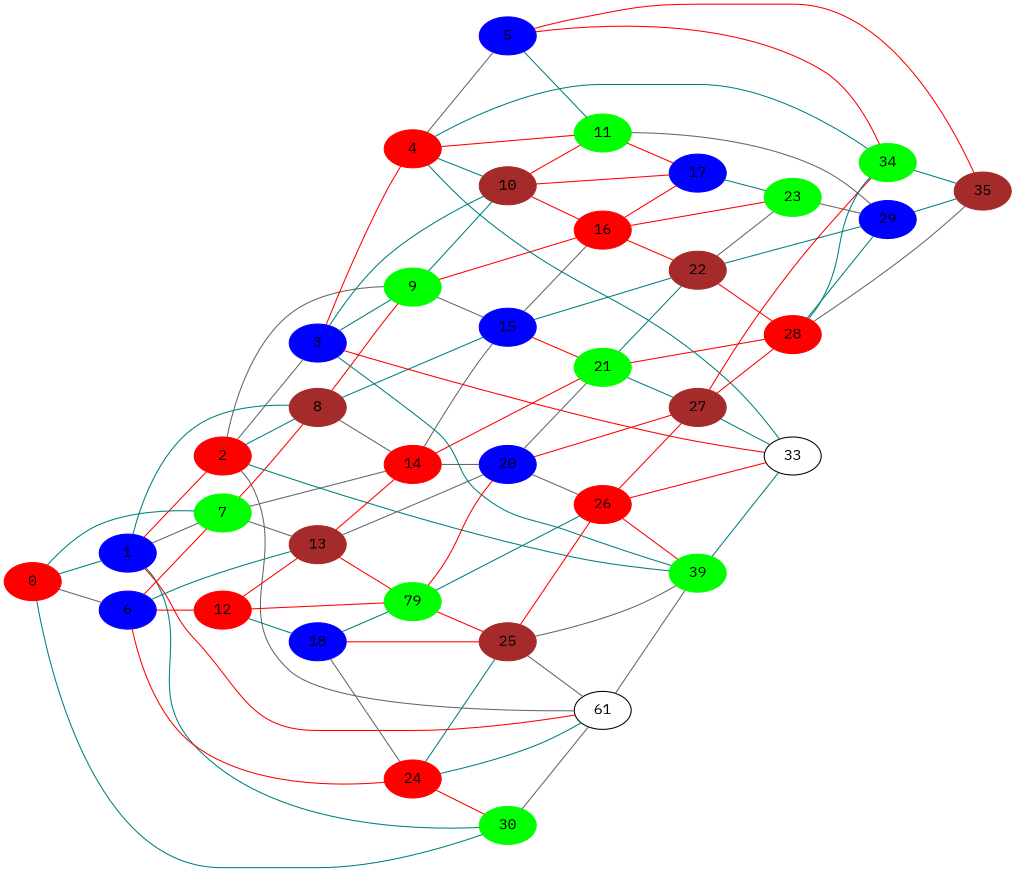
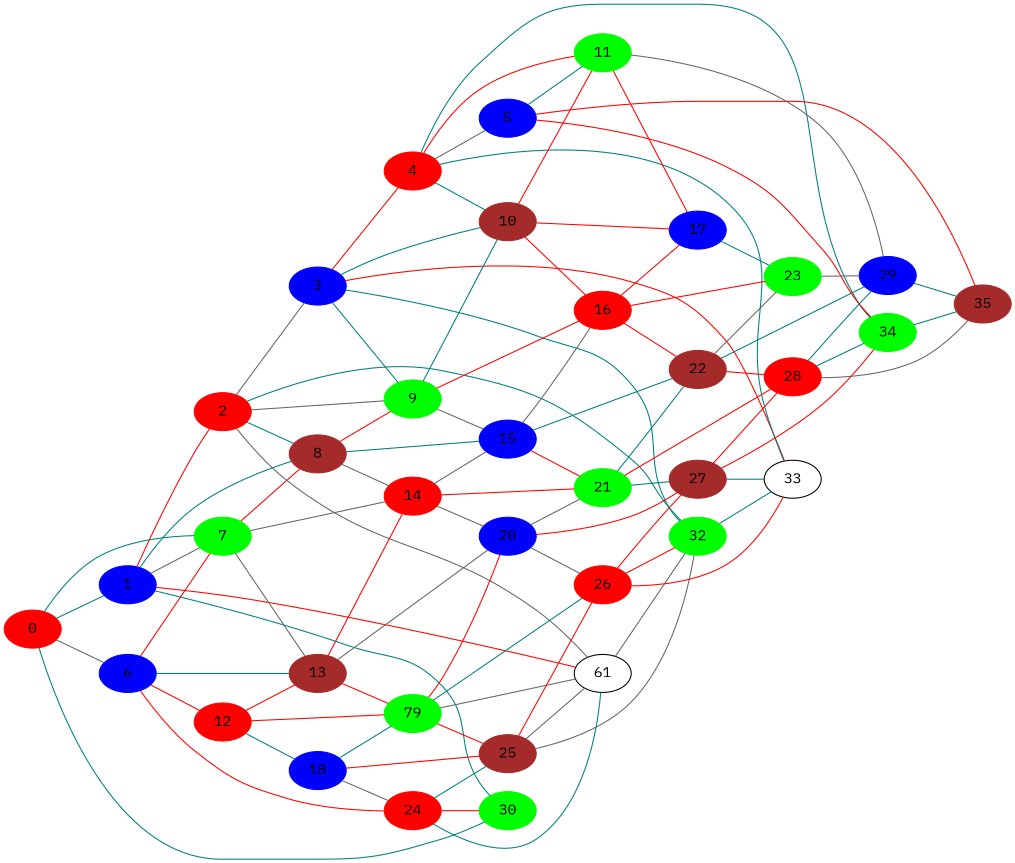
  graph {
    fontname="IBM Plex Mono"
    rankdir=LR
    node [color=blue fontname="IBM Plex Mono" style=filled]
    edge [color=red fontname="IBM Plex Mono"]
    1
    0 [color=red]
    6
    7 [color=green]
    30 [color=green]
    2 [color=red]
    8 [color=brown]
    n8 [label=61 color="" style=""]
    12 [color=red]
    13 [color=brown]
    24 [color=red]
    14 [color=red]
    3
    9 [color=green]
-   32 [color=green label=39]
+   32 [color=green]
    15
    18
    n18 [color=green label=79]
    20
    25 [color=brown]
    21 [color=green]
    4 [color=red]
    10 [color=brown]
    33 [color="" style=""]
    16 [color=red]
    22 [color=brown]
    5
    11 [color=green]
    34 [color=green]
    17
    23 [color=green]
    35 [color=brown]
    29
    26 [color=red]
    27 [color=brown]
    28 [color=red]
    1 -- 7 [color=gray40]
    1 -- 30 [color=teal]
    1 -- 2
    1 -- 8 [color=teal]
    1 -- n8
    0 -- 1 [color=teal]
    0 -- 6 [color=gray40]
    0 -- 7 [color=teal]
    0 -- 30 [color=teal]
    6 -- 7
    6 -- 12
    6 -- 13 [color=teal]
    6 -- 24
    7 -- 8
    7 -- 13 [color=gray40]
    7 -- 14 [color=gray40]
-   30 -- n8 [color=gray40]
+   n18 -- n8 [color=gray40]
    2 -- 8 [color=teal]
    2 -- n8 [color=gray40]
    2 -- 3 [color=gray40]
    2 -- 9 [color=gray40]
    2 -- 32 [color=teal]
    8 -- 14 [color=gray40]
    8 -- 9
    8 -- 15 [color=teal]
    n8 -- 32 [color=gray40]
    12 -- 13
    12 -- 18 [color=teal]
    12 -- n18
    13 -- 14
    13 -- n18
    13 -- 20 [color=gray40]
    24 -- 30
    24 -- n8 [color=teal]
    24 -- 25 [color=teal]
    14 -- 15 [color=gray40]
    14 -- 20 [color=gray40]
    14 -- 21
    3 -- 9 [color=teal]
    3 -- 32 [color=teal]
    3 -- 4
    3 -- 10 [color=teal]
    3 -- 33
    9 -- 15 [color=gray40]
    9 -- 10 [color=teal]
    9 -- 16
    32 -- 33 [color=teal]
    15 -- 21
    15 -- 16 [color=gray40]
    15 -- 22 [color=teal]
    18 -- 24 [color=gray40]
    18 -- n18 [color=teal]
    18 -- 25
    n18 -- 20
    n18 -- 25
    n18 -- 26 [color=teal]
    20 -- 21 [color=gray40]
    20 -- 26 [color=gray40]
    20 -- 27
    25 -- n8 [color=gray40]
    25 -- 32 [color=gray40]
    25 -- 26
    21 -- 22 [color=teal]
    21 -- 27 [color=teal]
    21 -- 28
    4 -- 10 [color=teal]
    4 -- 33 [color=teal]
    4 -- 5 [color=gray40]
    4 -- 11
    4 -- 34 [color=teal]
    10 -- 16
    10 -- 11
    10 -- 17
    16 -- 22
    16 -- 17
    16 -- 23
    22 -- 23 [color=gray40]
    22 -- 29 [color=teal]
    22 -- 28
    5 -- 11 [color=teal]
    5 -- 34
    5 -- 35
    11 -- 17
    11 -- 29 [color=gray40]
    34 -- 35 [color=teal]
    17 -- 23 [color=teal]
    23 -- 29 [color=gray40]
    29 -- 35 [color=teal]
    26 -- 32
    26 -- 33
    26 -- 27
    27 -- 33 [color=teal]
    27 -- 34
    27 -- 28
    28 -- 34 [color=teal]
    28 -- 35 [color=gray40]
    28 -- 29 [color=teal]
  }
